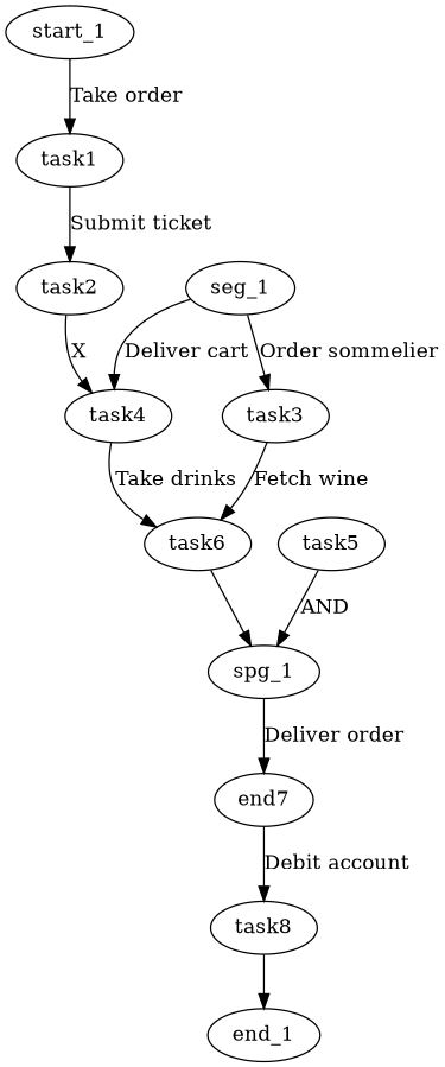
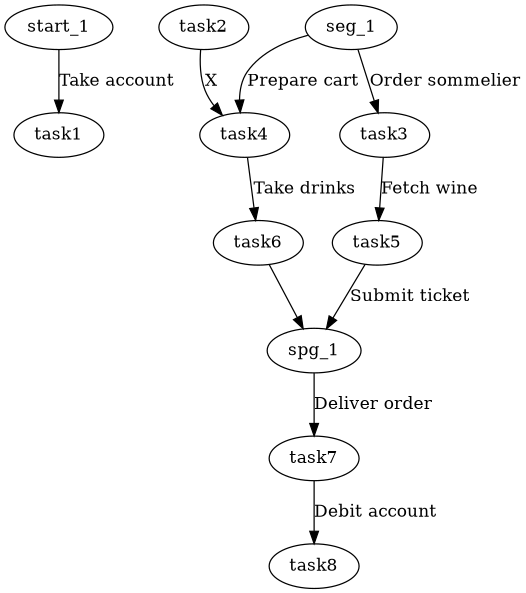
  digraph {
    rankdir=TB
    edge [shape=rectangle]
    start_1
    task1
    task2
    task4
    seg_1
    task3
    task5
    task6
    spg_1
-   task7 [label=end7]
+   task7
    task8
-   end_1
-   start_1 -> task1 [label="Take order"]
-   task1 -> task2 [label="Submit ticket"]
+   start_1 -> task1 [label="Take account"]
    task2 -> task4 [label=X shape=diamond]
    task4 -> task6 [label="Take drinks"]
-   seg_1 -> task4 [label="Deliver cart"]
+   seg_1 -> task4 [label="Prepare cart"]
    seg_1 -> task3 [label="Order sommelier"]
-   task3 -> task6 [label="Fetch wine"]
-   task5 -> spg_1 [label=AND shape=diamond]
+   task3 -> task5 [label="Fetch wine"]
+   task5 -> spg_1 [label="Submit ticket" shape=diamond]
    task6 -> spg_1 [shape=""]
    spg_1 -> task7 [label="Deliver order"]
    task7 -> task8 [label="Debit account"]
-   task8 -> end_1 [shape=doublecircle]
  }
